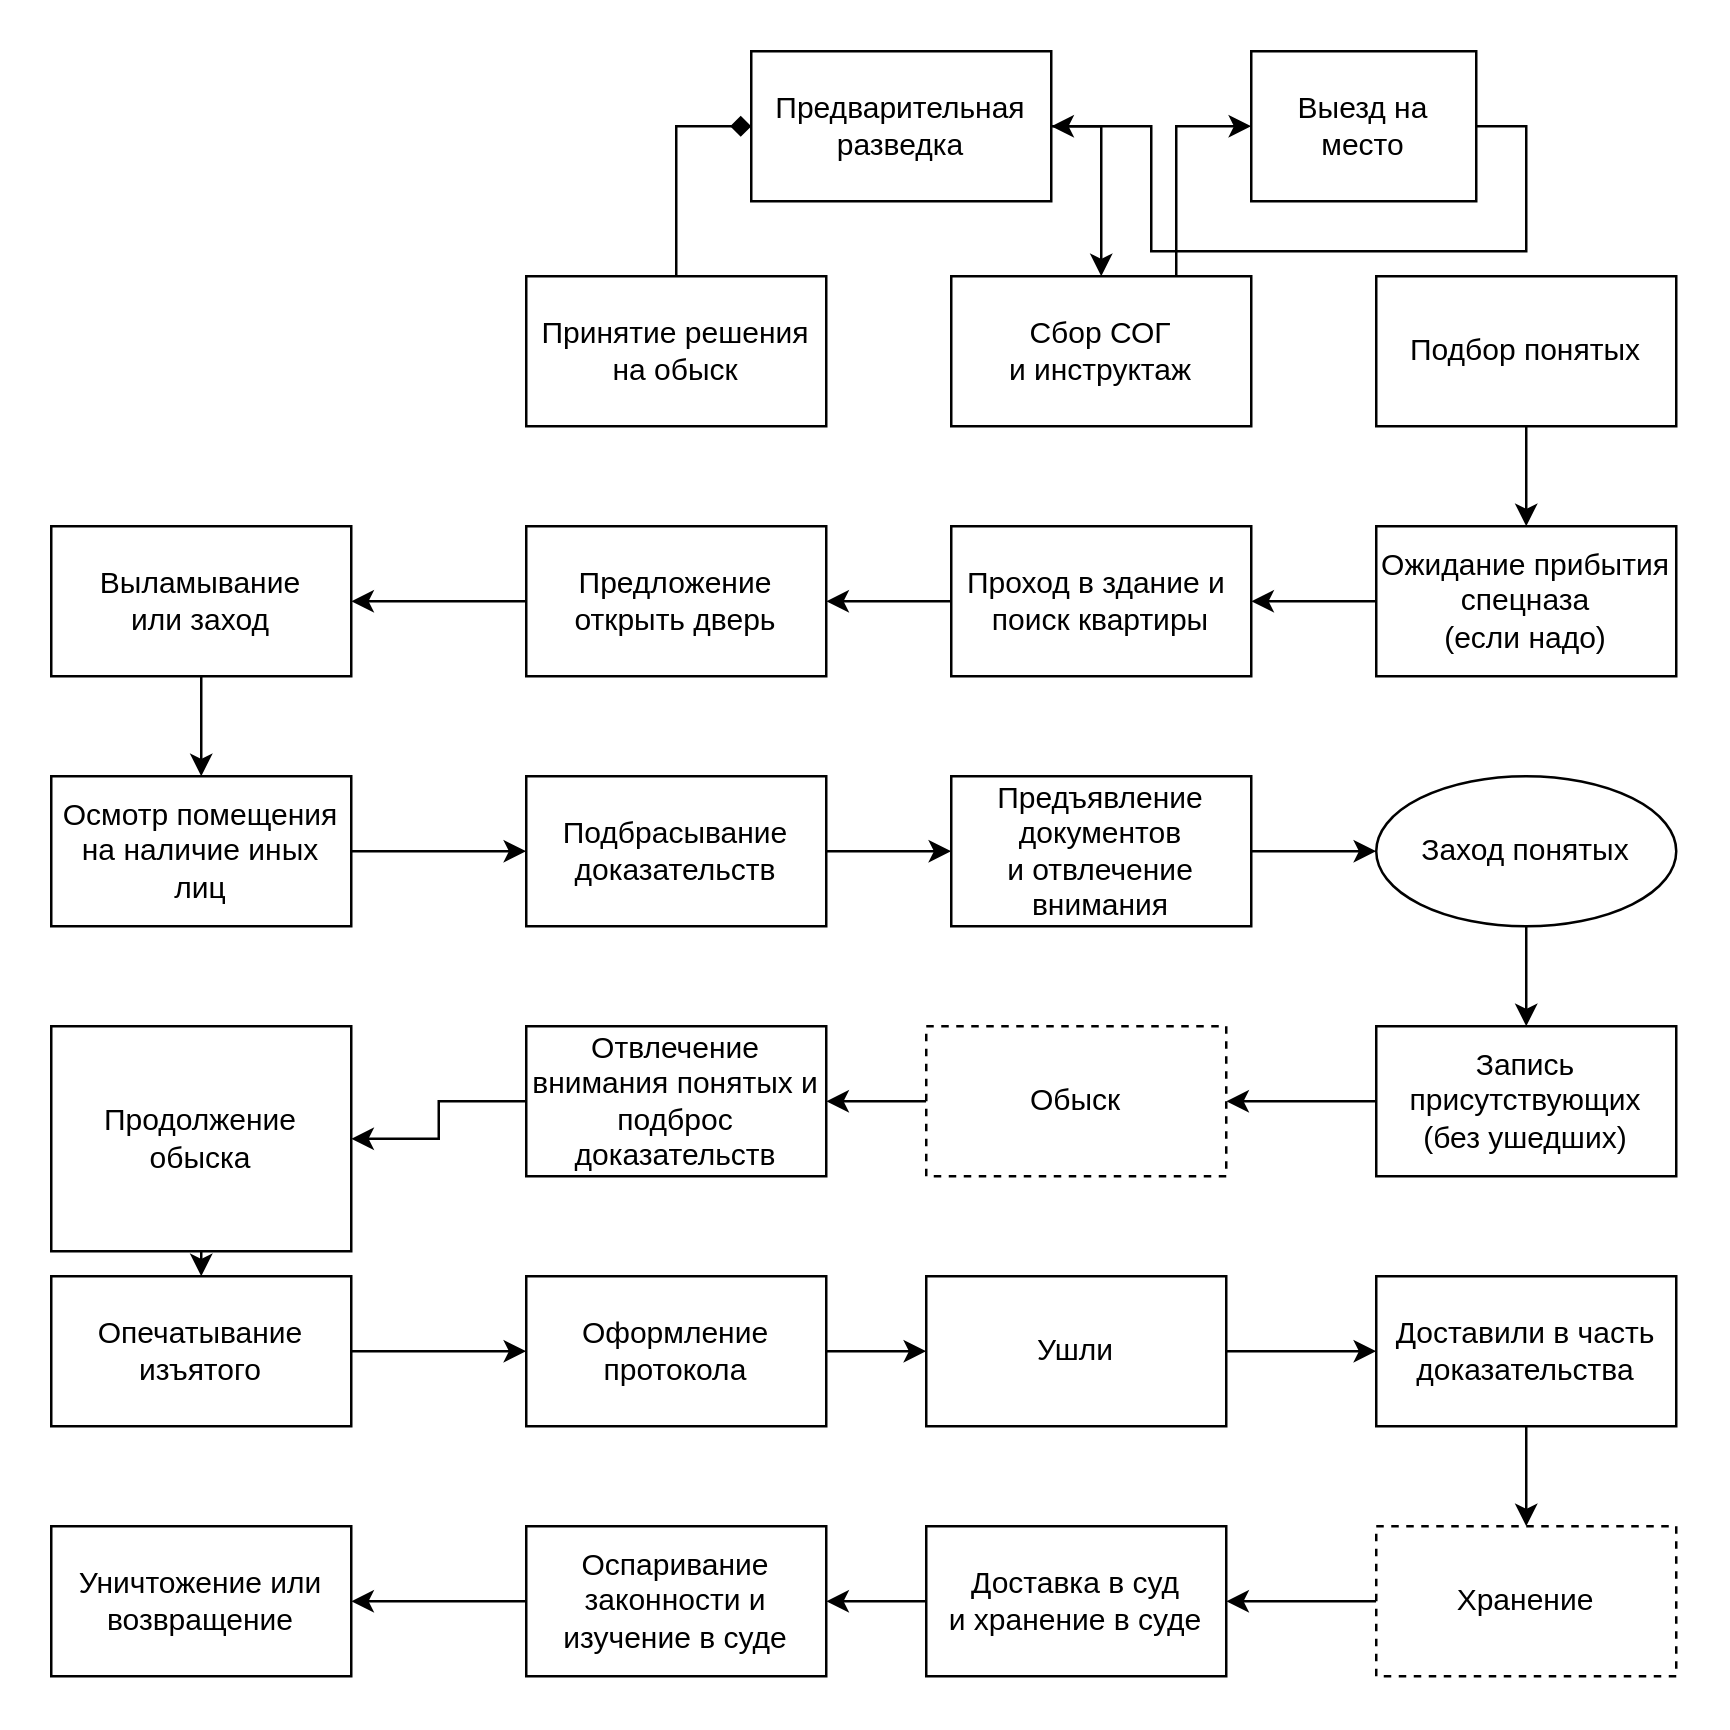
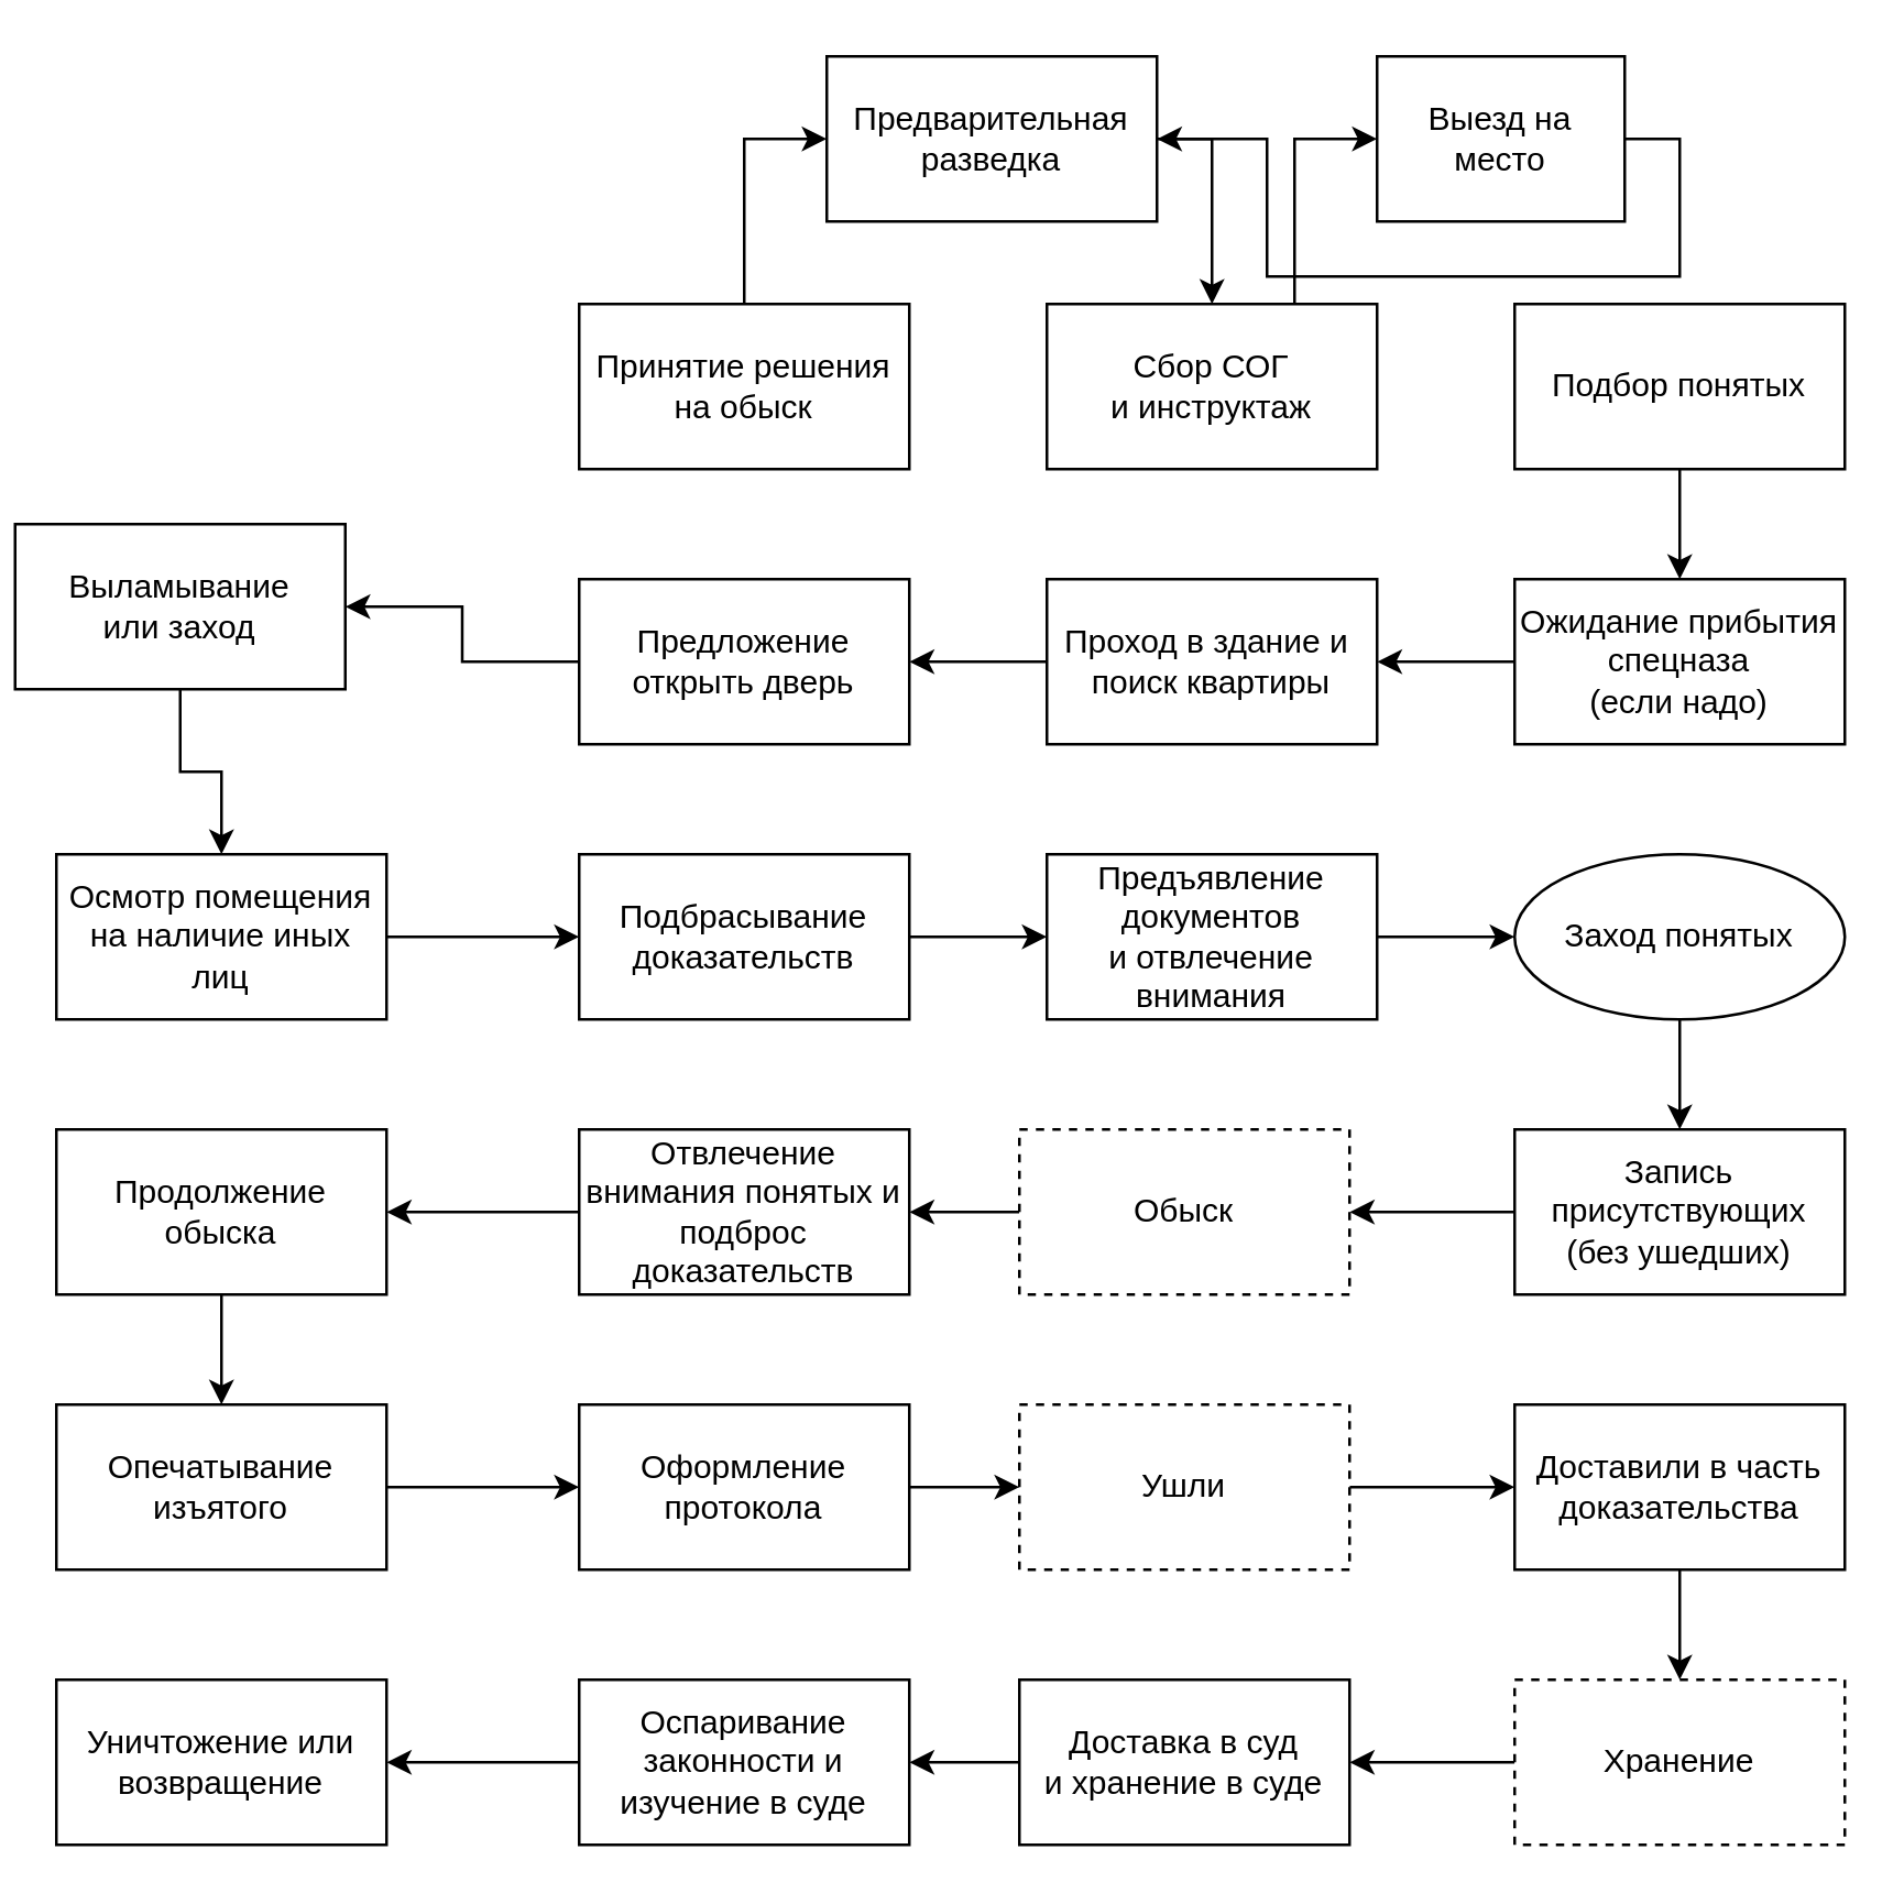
  <mxCell id="0" style=";html=1;" />
  <mxCell id="1" style=";html=1;" parent="0" />
- <mxCell id="2" style="edgeStyle=orthogonalEdgeStyle;rounded=0;orthogonalLoop=1;jettySize=auto;html=1;exitX=0.5;exitY=0;exitDx=0;exitDy=0;entryX=0;entryY=0.5;entryDx=0;entryDy=0;endArrow=diamond;" edge="1" parent="1" source="3" target="48"><mxGeometry relative="1" as="geometry" /></mxCell>
+ <mxCell id="2" style="edgeStyle=orthogonalEdgeStyle;rounded=0;orthogonalLoop=1;jettySize=auto;html=1;exitX=0.5;exitY=0;exitDx=0;exitDy=0;entryX=0;entryY=0.5;entryDx=0;entryDy=0;" edge="1" parent="1" source="3" target="48"><mxGeometry relative="1" as="geometry" /></mxCell>
  <mxCell id="3" value="Принятие решения&lt;br&gt;на обыск" style="rounded=0;whiteSpace=wrap;html=1;" parent="1" vertex="1"><mxGeometry x="210" y="110" width="120" height="60" as="geometry" /></mxCell>
  <mxCell id="4" style="edgeStyle=orthogonalEdgeStyle;rounded=0;orthogonalLoop=1;jettySize=auto;html=1;exitX=0.75;exitY=0;exitDx=0;exitDy=0;entryX=0;entryY=0.5;entryDx=0;entryDy=0;" edge="1" parent="1" source="5" target="50"><mxGeometry relative="1" as="geometry" /></mxCell>
  <mxCell id="5" value="Сбор СОГ&lt;br&gt;и инструктаж" style="rounded=0;whiteSpace=wrap;html=1;" parent="1" vertex="1"><mxGeometry x="380" y="110" width="120" height="60" as="geometry" /></mxCell>
  <mxCell id="6" style="edgeStyle=orthogonalEdgeStyle;rounded=0;orthogonalLoop=1;jettySize=auto;html=1;exitX=0.5;exitY=1;exitDx=0;exitDy=0;entryX=0.5;entryY=0;entryDx=0;entryDy=0;" parent="1" source="7" target="9" edge="1"><mxGeometry relative="1" as="geometry" /></mxCell>
  <mxCell id="7" value="Подбор понятых" style="rounded=0;whiteSpace=wrap;html=1;" parent="1" vertex="1"><mxGeometry x="550" y="110" width="120" height="60" as="geometry" /></mxCell>
  <mxCell id="8" style="edgeStyle=orthogonalEdgeStyle;rounded=0;orthogonalLoop=1;jettySize=auto;html=1;exitX=0;exitY=0.5;exitDx=0;exitDy=0;entryX=1;entryY=0.5;entryDx=0;entryDy=0;" parent="1" source="9" target="13" edge="1"><mxGeometry relative="1" as="geometry" /></mxCell>
  <mxCell id="9" value="Ожидание прибытия&lt;br&gt;спецназа&lt;br&gt;(если надо)" style="rounded=0;whiteSpace=wrap;html=1;" parent="1" vertex="1"><mxGeometry x="550" y="210" width="120" height="60" as="geometry" /></mxCell>
  <mxCell id="10" style="edgeStyle=orthogonalEdgeStyle;rounded=0;orthogonalLoop=1;jettySize=auto;html=1;exitX=0;exitY=0.5;exitDx=0;exitDy=0;entryX=1;entryY=0.5;entryDx=0;entryDy=0;" parent="1" source="11" target="15" edge="1"><mxGeometry relative="1" as="geometry" /></mxCell>
  <mxCell id="11" value="Предложение&lt;br&gt;открыть дверь" style="rounded=0;whiteSpace=wrap;html=1;" parent="1" vertex="1"><mxGeometry x="210" y="210" width="120" height="60" as="geometry" /></mxCell>
  <mxCell id="12" style="edgeStyle=orthogonalEdgeStyle;rounded=0;orthogonalLoop=1;jettySize=auto;html=1;exitX=0;exitY=0.5;exitDx=0;exitDy=0;entryX=1;entryY=0.5;entryDx=0;entryDy=0;" parent="1" source="13" target="11" edge="1"><mxGeometry relative="1" as="geometry" /></mxCell>
  <mxCell id="13" value="Проход в здание и&amp;nbsp;&lt;br&gt;поиск квартиры" style="rounded=0;whiteSpace=wrap;html=1;" parent="1" vertex="1"><mxGeometry x="380" y="210" width="120" height="60" as="geometry" /></mxCell>
  <mxCell id="14" style="edgeStyle=orthogonalEdgeStyle;rounded=0;orthogonalLoop=1;jettySize=auto;html=1;exitX=0.5;exitY=1;exitDx=0;exitDy=0;entryX=0.5;entryY=0;entryDx=0;entryDy=0;" parent="1" source="15" target="17" edge="1"><mxGeometry relative="1" as="geometry" /></mxCell>
- <mxCell id="15" value="Выламывание&lt;br&gt;или заход" style="rounded=0;whiteSpace=wrap;html=1;" parent="1" vertex="1"><mxGeometry x="20" y="210" width="120" height="60" as="geometry" /></mxCell>
+ <mxCell id="15" value="Выламывание&lt;br&gt;или заход" style="rounded=0;whiteSpace=wrap;html=1;" parent="1" vertex="1"><mxGeometry x="5" y="190" width="120" height="60" as="geometry" /></mxCell>
  <mxCell id="16" style="edgeStyle=orthogonalEdgeStyle;rounded=0;orthogonalLoop=1;jettySize=auto;html=1;exitX=1;exitY=0.5;exitDx=0;exitDy=0;entryX=0;entryY=0.5;entryDx=0;entryDy=0;" parent="1" source="17" target="19" edge="1"><mxGeometry relative="1" as="geometry" /></mxCell>
  <mxCell id="17" value="Осмотр помещения&lt;br&gt;на наличие иных лиц" style="rounded=0;whiteSpace=wrap;html=1;" parent="1" vertex="1"><mxGeometry x="20" y="310" width="120" height="60" as="geometry" /></mxCell>
  <mxCell id="18" style="edgeStyle=orthogonalEdgeStyle;rounded=0;orthogonalLoop=1;jettySize=auto;html=1;exitX=1;exitY=0.5;exitDx=0;exitDy=0;" parent="1" source="19" target="21" edge="1"><mxGeometry relative="1" as="geometry" /></mxCell>
  <mxCell id="19" value="Подбрасывание&lt;br&gt;доказательств" style="rounded=0;whiteSpace=wrap;html=1;" parent="1" vertex="1"><mxGeometry x="210" y="310" width="120" height="60" as="geometry" /></mxCell>
  <mxCell id="20" style="edgeStyle=orthogonalEdgeStyle;rounded=0;orthogonalLoop=1;jettySize=auto;html=1;exitX=1;exitY=0.5;exitDx=0;exitDy=0;" parent="1" source="21" target="23" edge="1"><mxGeometry relative="1" as="geometry" /></mxCell>
  <mxCell id="21" value="Предъявление документов&lt;br&gt;и отвлечение внимания" style="rounded=0;whiteSpace=wrap;html=1;" parent="1" vertex="1"><mxGeometry x="380" y="310" width="120" height="60" as="geometry" /></mxCell>
  <mxCell id="22" style="edgeStyle=orthogonalEdgeStyle;rounded=0;orthogonalLoop=1;jettySize=auto;html=1;exitX=0.5;exitY=1;exitDx=0;exitDy=0;entryX=0.5;entryY=0;entryDx=0;entryDy=0;" parent="1" source="23" target="33" edge="1"><mxGeometry relative="1" as="geometry" /></mxCell>
  <mxCell id="23" value="Заход понятых" style="ellipse;whiteSpace=wrap;html=1;" parent="1" vertex="1"><mxGeometry x="550" y="310" width="120" height="60" as="geometry" /></mxCell>
  <mxCell id="24" style="edgeStyle=orthogonalEdgeStyle;rounded=0;orthogonalLoop=1;jettySize=auto;html=1;exitX=0;exitY=0.5;exitDx=0;exitDy=0;entryX=1;entryY=0.5;entryDx=0;entryDy=0;" parent="1" source="25" target="27" edge="1"><mxGeometry relative="1" as="geometry" /></mxCell>
  <mxCell id="25" value="Обыск" style="rounded=0;whiteSpace=wrap;html=1;dashed=1;" parent="1" vertex="1"><mxGeometry x="370" y="410" width="120" height="60" as="geometry" /></mxCell>
  <mxCell id="26" value="" style="edgeStyle=orthogonalEdgeStyle;rounded=0;orthogonalLoop=1;jettySize=auto;html=1;" parent="1" source="27" target="29" edge="1"><mxGeometry relative="1" as="geometry" /></mxCell>
  <mxCell id="27" value="Отвлечение внимания понятых и подброс доказательств" style="rounded=0;whiteSpace=wrap;html=1;" parent="1" vertex="1"><mxGeometry x="210" y="410" width="120" height="60" as="geometry" /></mxCell>
  <mxCell id="28" style="edgeStyle=orthogonalEdgeStyle;rounded=0;orthogonalLoop=1;jettySize=auto;html=1;exitX=0.5;exitY=1;exitDx=0;exitDy=0;entryX=0.5;entryY=0;entryDx=0;entryDy=0;" parent="1" source="29" target="35" edge="1"><mxGeometry relative="1" as="geometry" /></mxCell>
- <mxCell id="29" value="Продолжение&lt;br&gt;обыска" style="rounded=0;whiteSpace=wrap;html=1;" parent="1" vertex="1"><mxGeometry x="20" y="410" width="120" height="90" as="geometry" /></mxCell>
+ <mxCell id="29" value="Продолжение&lt;br&gt;обыска" style="rounded=0;whiteSpace=wrap;html=1;" parent="1" vertex="1"><mxGeometry x="20" y="410" width="120" height="60" as="geometry" /></mxCell>
  <mxCell id="30" style="edgeStyle=orthogonalEdgeStyle;rounded=0;orthogonalLoop=1;jettySize=auto;html=1;exitX=1;exitY=0.5;exitDx=0;exitDy=0;" parent="1" source="31" target="37" edge="1"><mxGeometry relative="1" as="geometry" /></mxCell>
  <mxCell id="31" value="Оформление&lt;br&gt;протокола" style="rounded=0;whiteSpace=wrap;html=1;" parent="1" vertex="1"><mxGeometry x="210" y="510" width="120" height="60" as="geometry" /></mxCell>
  <mxCell id="32" style="edgeStyle=orthogonalEdgeStyle;rounded=0;orthogonalLoop=1;jettySize=auto;html=1;exitX=0;exitY=0.5;exitDx=0;exitDy=0;" parent="1" source="33" target="25" edge="1"><mxGeometry relative="1" as="geometry" /></mxCell>
  <mxCell id="33" value="Запись присутствующих&lt;br&gt;(без ушедших)" style="rounded=0;whiteSpace=wrap;html=1;" parent="1" vertex="1"><mxGeometry x="550" y="410" width="120" height="60" as="geometry" /></mxCell>
  <mxCell id="34" style="edgeStyle=orthogonalEdgeStyle;rounded=0;orthogonalLoop=1;jettySize=auto;html=1;exitX=1;exitY=0.5;exitDx=0;exitDy=0;entryX=0;entryY=0.5;entryDx=0;entryDy=0;" parent="1" source="35" target="31" edge="1"><mxGeometry relative="1" as="geometry" /></mxCell>
  <mxCell id="35" value="Опечатывание&lt;br&gt;изъятого" style="rounded=0;whiteSpace=wrap;html=1;" parent="1" vertex="1"><mxGeometry x="20" y="510" width="120" height="60" as="geometry" /></mxCell>
  <mxCell id="36" style="edgeStyle=orthogonalEdgeStyle;rounded=0;orthogonalLoop=1;jettySize=auto;html=1;exitX=1;exitY=0.5;exitDx=0;exitDy=0;" parent="1" source="37" target="39" edge="1"><mxGeometry relative="1" as="geometry" /></mxCell>
- <mxCell id="37" value="Ушли" style="rounded=0;whiteSpace=wrap;html=1;" parent="1" vertex="1"><mxGeometry x="370" y="510" width="120" height="60" as="geometry" /></mxCell>
+ <mxCell id="37" value="Ушли" style="rounded=0;whiteSpace=wrap;html=1;dashed=1;" parent="1" vertex="1"><mxGeometry x="370" y="510" width="120" height="60" as="geometry" /></mxCell>
  <mxCell id="38" style="edgeStyle=orthogonalEdgeStyle;rounded=0;orthogonalLoop=1;jettySize=auto;html=1;exitX=0.5;exitY=1;exitDx=0;exitDy=0;entryX=0.5;entryY=0;entryDx=0;entryDy=0;" parent="1" source="39" target="41" edge="1"><mxGeometry relative="1" as="geometry" /></mxCell>
  <mxCell id="39" value="Доставили в часть&lt;br&gt;доказательства" style="rounded=0;whiteSpace=wrap;html=1;" parent="1" vertex="1"><mxGeometry x="550" y="510" width="120" height="60" as="geometry" /></mxCell>
  <mxCell id="40" style="edgeStyle=orthogonalEdgeStyle;rounded=0;orthogonalLoop=1;jettySize=auto;html=1;exitX=0;exitY=0.5;exitDx=0;exitDy=0;entryX=1;entryY=0.5;entryDx=0;entryDy=0;" parent="1" source="41" target="43" edge="1"><mxGeometry relative="1" as="geometry" /></mxCell>
  <mxCell id="41" value="Хранение" style="rounded=0;whiteSpace=wrap;html=1;dashed=1;" parent="1" vertex="1"><mxGeometry x="550" y="610" width="120" height="60" as="geometry" /></mxCell>
  <mxCell id="42" value="" style="edgeStyle=orthogonalEdgeStyle;rounded=0;orthogonalLoop=1;jettySize=auto;html=1;" parent="1" source="43" target="45" edge="1"><mxGeometry relative="1" as="geometry" /></mxCell>
  <mxCell id="43" value="Доставка в суд&lt;br&gt;и хранение в суде" style="rounded=0;whiteSpace=wrap;html=1;" parent="1" vertex="1"><mxGeometry x="370" y="610" width="120" height="60" as="geometry" /></mxCell>
  <mxCell id="44" value="" style="edgeStyle=orthogonalEdgeStyle;rounded=0;orthogonalLoop=1;jettySize=auto;html=1;" parent="1" source="45" target="46" edge="1"><mxGeometry relative="1" as="geometry" /></mxCell>
  <mxCell id="45" value="Оспаривание законности и изучение в суде" style="rounded=0;whiteSpace=wrap;html=1;" parent="1" vertex="1"><mxGeometry x="210" y="610" width="120" height="60" as="geometry" /></mxCell>
  <mxCell id="46" value="Уничтожение или возвращение" style="rounded=0;whiteSpace=wrap;html=1;" parent="1" vertex="1"><mxGeometry x="20" y="610" width="120" height="60" as="geometry" /></mxCell>
  <mxCell id="47" value="" style="edgeStyle=orthogonalEdgeStyle;rounded=0;orthogonalLoop=1;jettySize=auto;html=1;entryX=0.5;entryY=0;entryDx=0;entryDy=0;exitX=1;exitY=0.5;exitDx=0;exitDy=0;" edge="1" parent="1" source="48" target="5"><mxGeometry relative="1" as="geometry"><mxPoint x="510" y="70" as="targetPoint" /></mxGeometry></mxCell>
  <mxCell id="48" value="Предварительная разведка" style="rounded=0;whiteSpace=wrap;html=1;" vertex="1" parent="1"><mxGeometry x="300" y="20" width="120" height="60" as="geometry" /></mxCell>
  <mxCell id="49" style="edgeStyle=orthogonalEdgeStyle;rounded=0;orthogonalLoop=1;jettySize=auto;html=1;exitX=1;exitY=0.5;exitDx=0;exitDy=0;" edge="1" parent="1" source="50" target="48"><mxGeometry relative="1" as="geometry" /></mxCell>
  <mxCell id="50" value="Выезд на место" style="rounded=0;whiteSpace=wrap;html=1;" vertex="1" parent="1"><mxGeometry x="500" y="20" width="90" height="60" as="geometry" /></mxCell>
